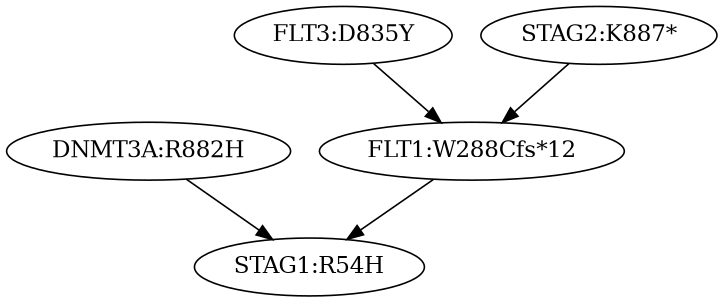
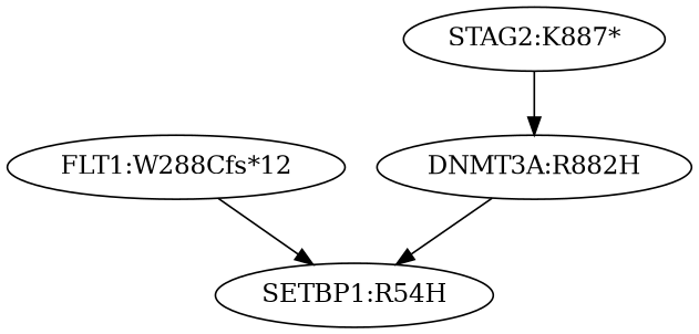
  digraph {
    n1 [label="DNMT3A:R882H"]
-   n2 [label="STAG1:R54H"]
-   n3 [label="FLT3:D835Y"]
+   n2 [label="SETBP1:R54H"]
    n4 [label="FLT1:W288Cfs*12"]
    n5 [label="STAG2:K887*"]
    n1 -> n2
-   n3 -> n4
    n4 -> n2
-   n5 -> n4
+   n5 -> n1
  }
